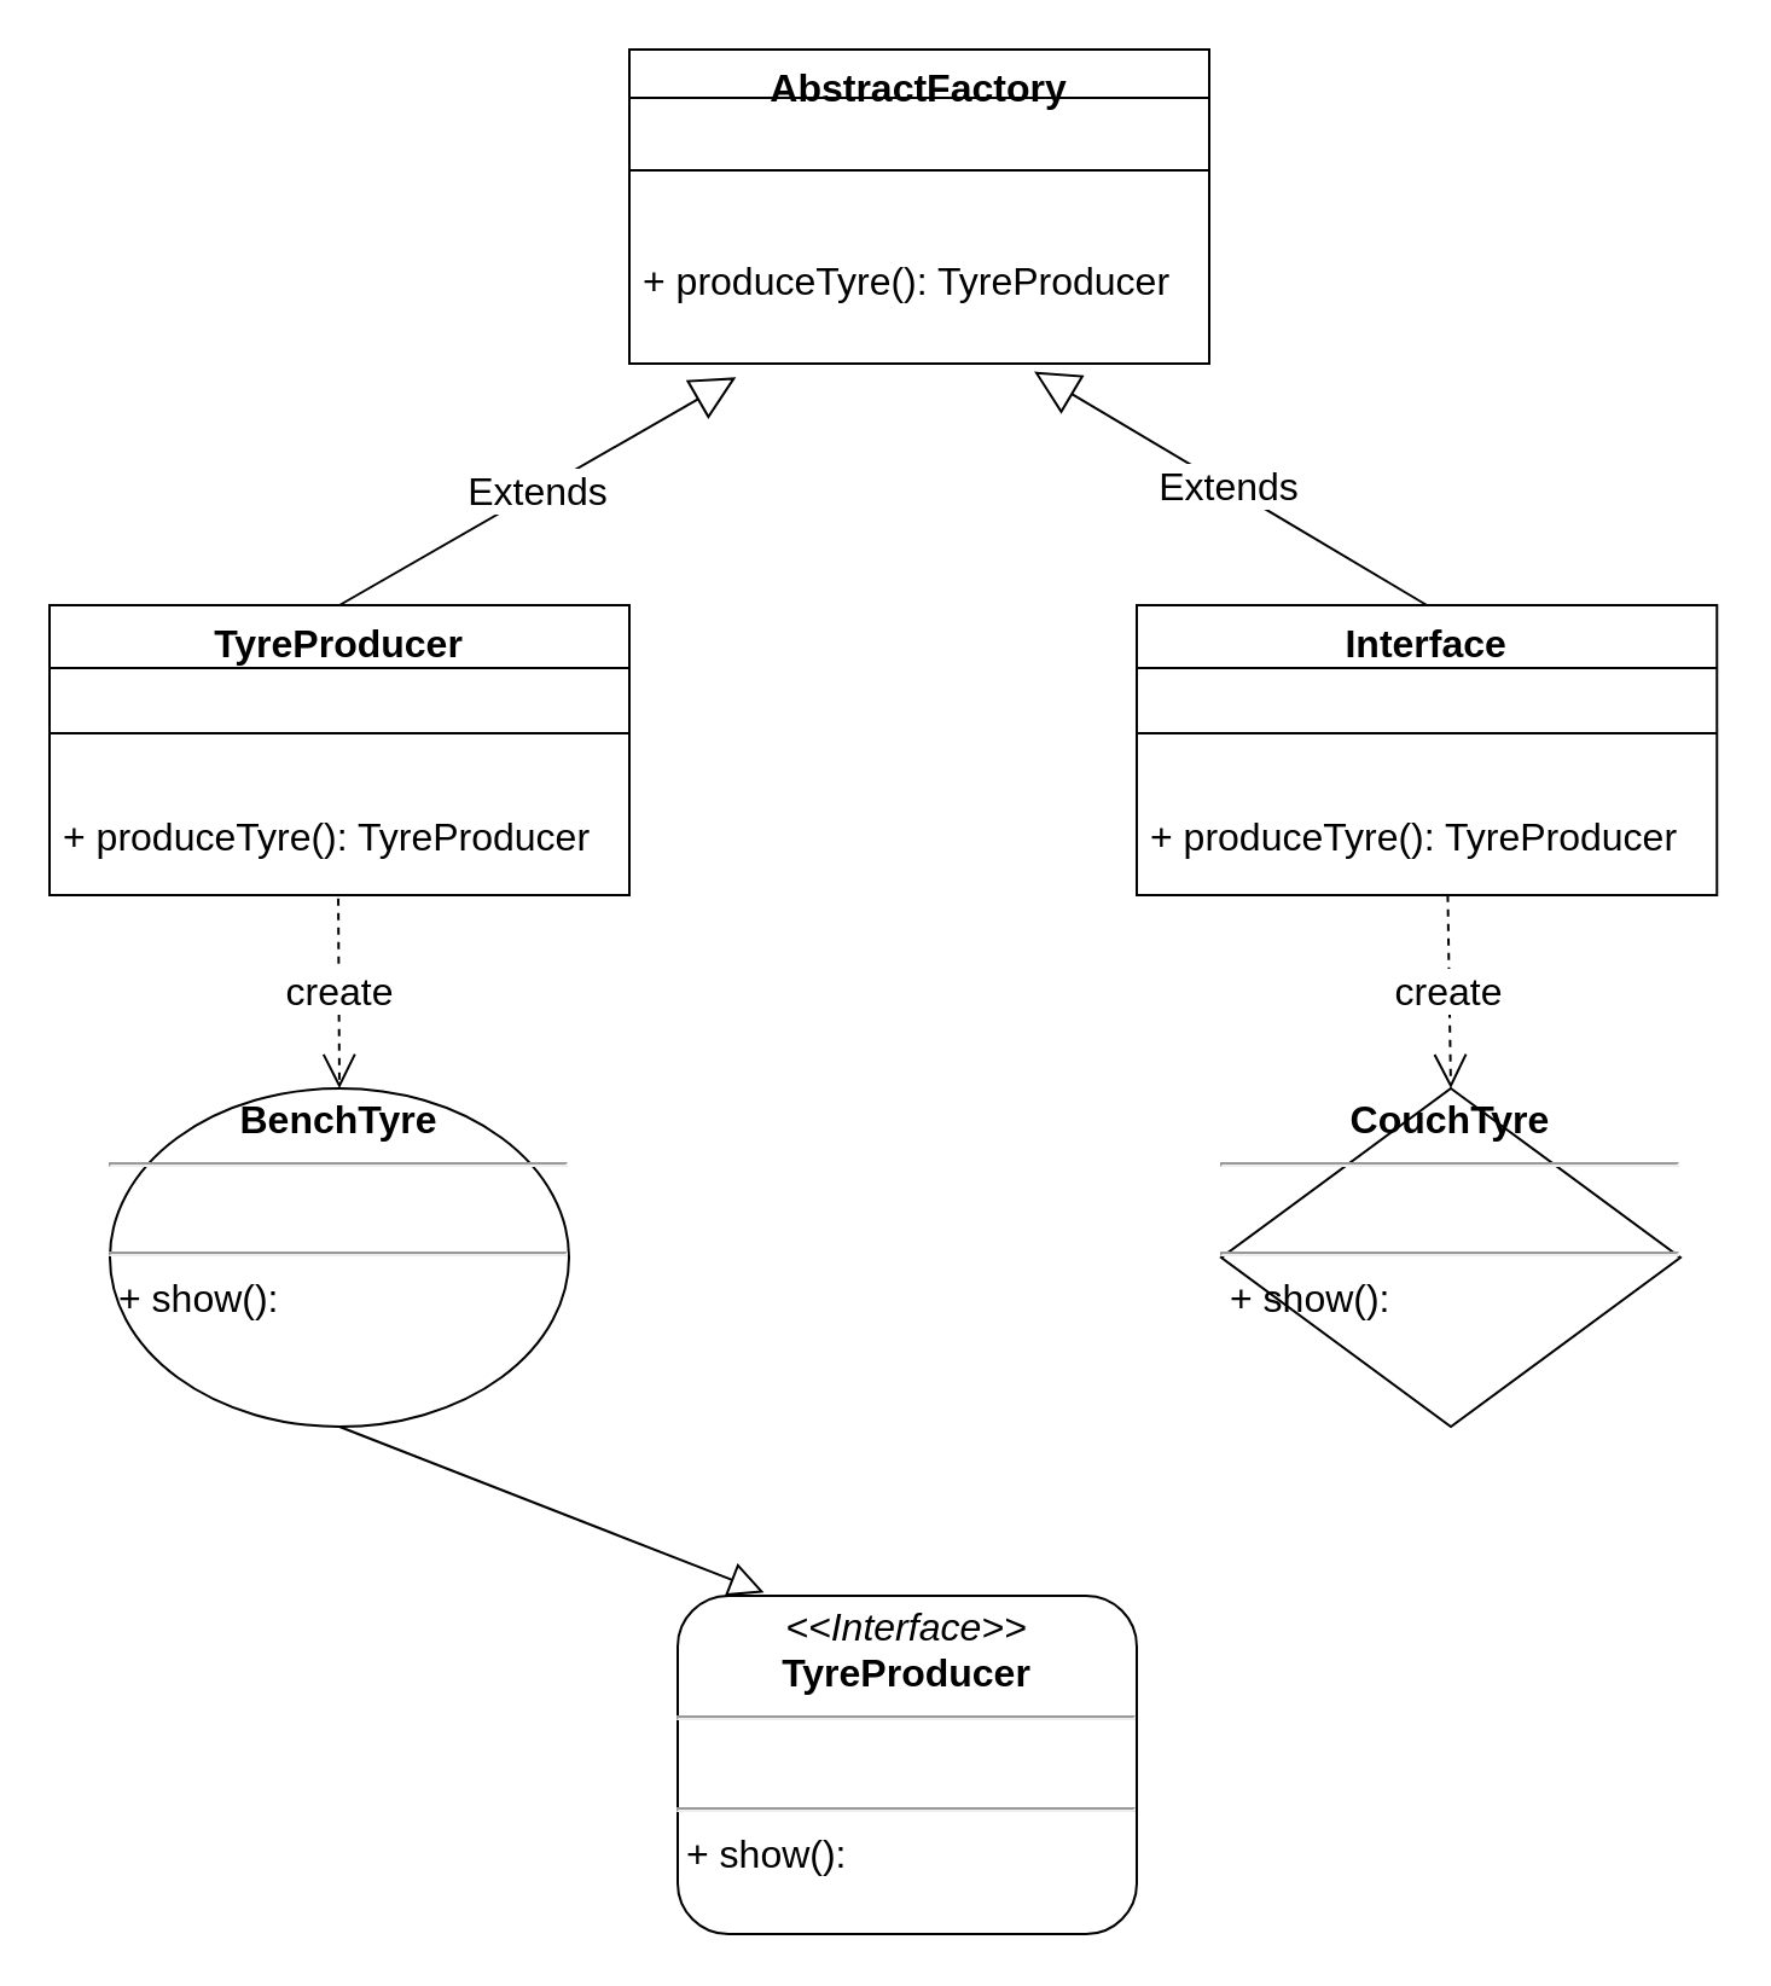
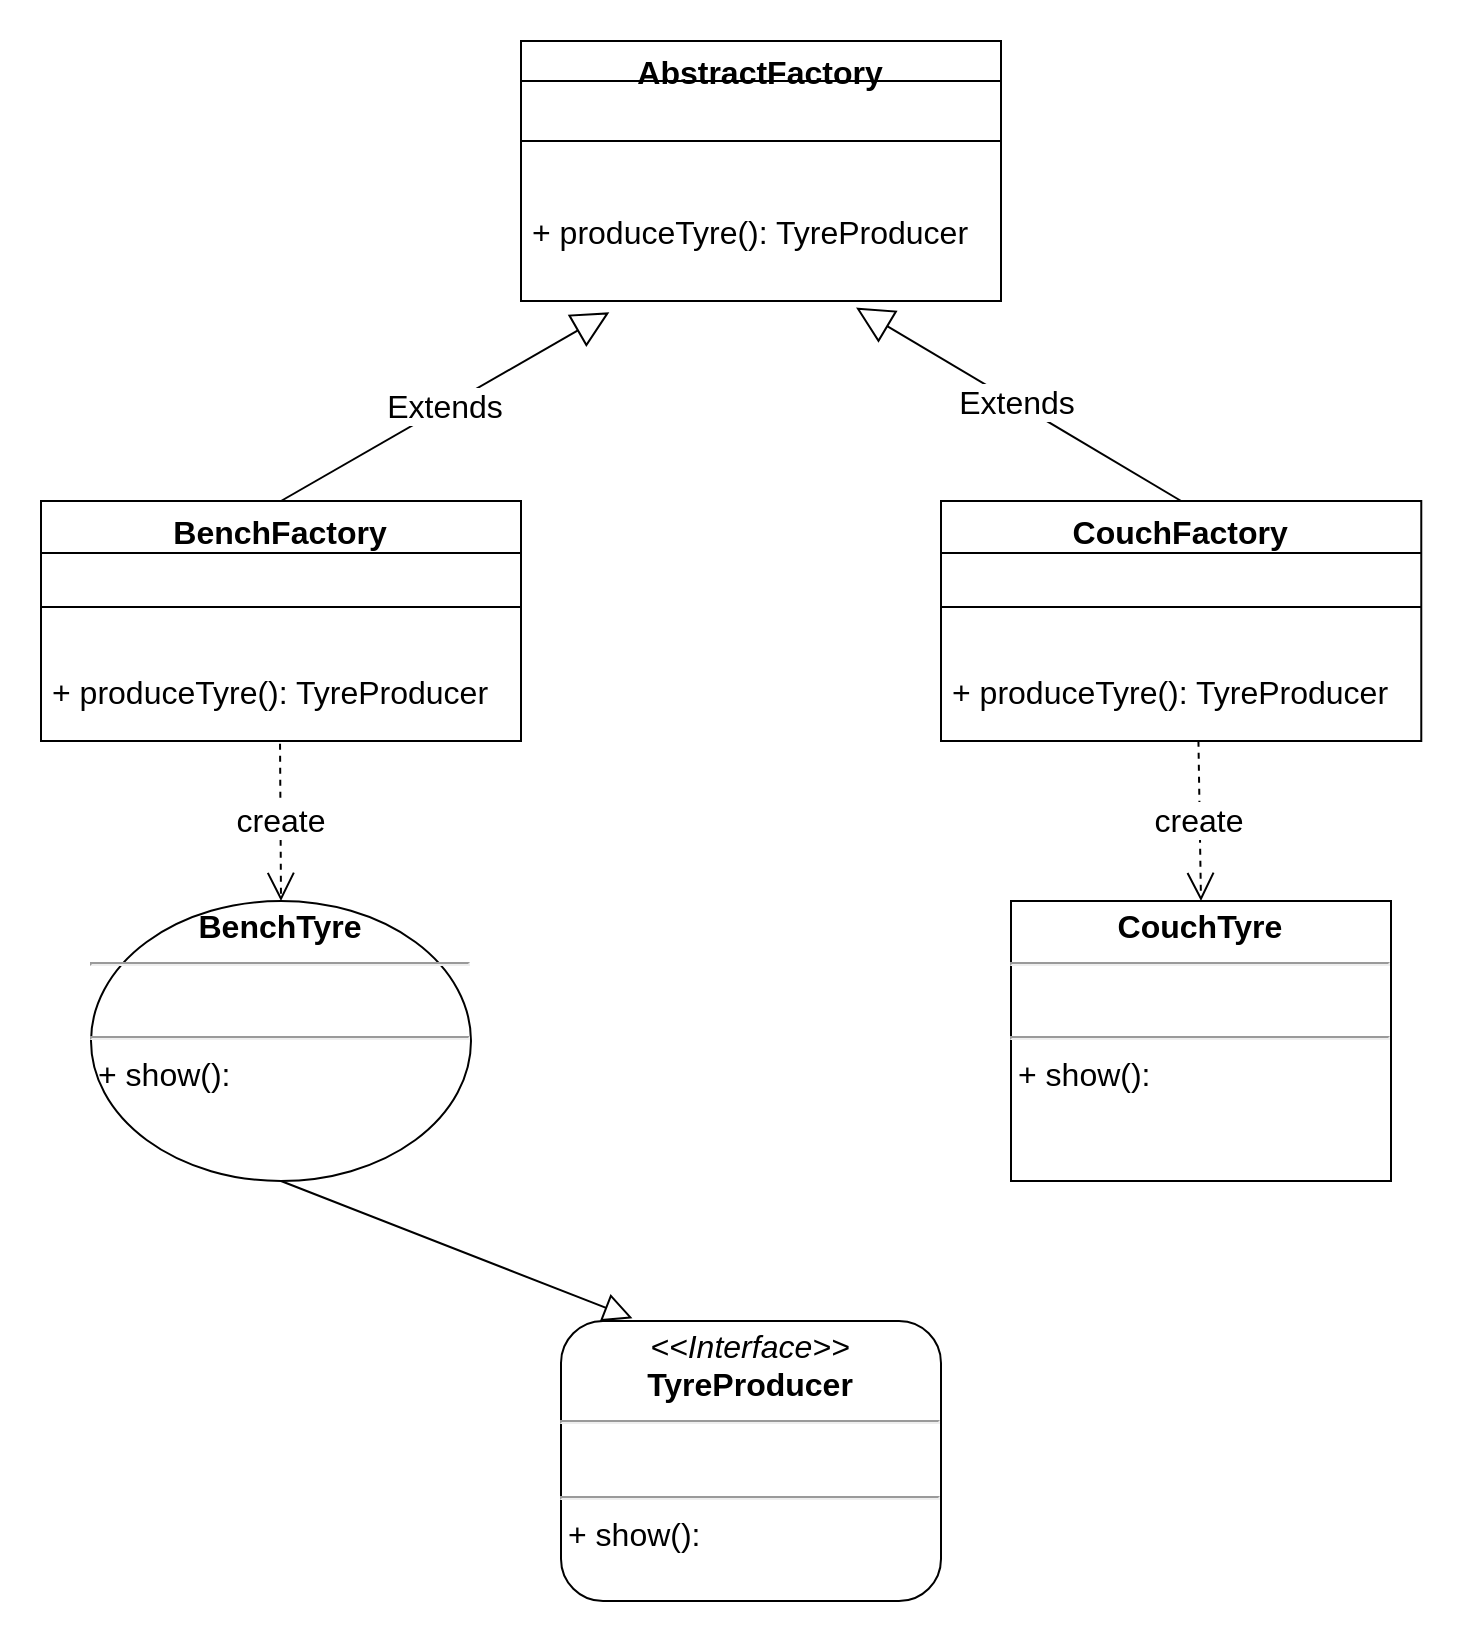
  <mxCell id="0" />
  <mxCell id="1" parent="0" />
  <mxCell id="2" value="&lt;p style=&quot;margin: 4px 0px 0px; text-align: center; font-size: 16px;&quot;&gt;&lt;i style=&quot;font-size: 16px;&quot;&gt;&amp;lt;&amp;lt;Interface&amp;gt;&amp;gt;&lt;/i&gt;&lt;br style=&quot;font-size: 16px;&quot;&gt;&lt;b style=&quot;font-size: 16px;&quot;&gt;TyreProducer&lt;/b&gt;&lt;/p&gt;&lt;hr style=&quot;font-size: 16px;&quot;&gt;&lt;p style=&quot;margin: 0px 0px 0px 4px; font-size: 16px;&quot;&gt;&lt;br style=&quot;font-size: 16px;&quot;&gt;&lt;/p&gt;&lt;hr style=&quot;font-size: 16px;&quot;&gt;&lt;p style=&quot;margin: 0px 0px 0px 4px; font-size: 16px;&quot;&gt;+ show():&amp;nbsp;&lt;br style=&quot;font-size: 16px;&quot;&gt;&lt;br style=&quot;font-size: 16px;&quot;&gt;&lt;/p&gt;" style="verticalAlign=top;align=left;overflow=fill;fontSize=16;fontFamily=Helvetica;html=1;rounded=1;" parent="1" vertex="1"><mxGeometry x="280" y="660" width="190" height="140" as="geometry" /></mxCell>
  <mxCell id="3" value="&lt;p style=&quot;margin: 4px 0px 0px ; text-align: center ; font-size: 16px&quot;&gt;&lt;b style=&quot;font-size: 16px&quot;&gt;BenchTyre&lt;/b&gt;&lt;/p&gt;&lt;hr style=&quot;font-size: 16px&quot;&gt;&lt;p style=&quot;margin: 0px 0px 0px 4px ; font-size: 16px&quot;&gt;&lt;br style=&quot;font-size: 16px&quot;&gt;&lt;/p&gt;&lt;hr style=&quot;font-size: 16px&quot;&gt;&lt;p style=&quot;margin: 0px 0px 0px 4px ; font-size: 16px&quot;&gt;+ show():&amp;nbsp;&lt;br style=&quot;font-size: 16px&quot;&gt;&lt;br style=&quot;font-size: 16px&quot;&gt;&lt;/p&gt;" style="ellipse;verticalAlign=top;align=left;overflow=fill;fontSize=16;fontFamily=Helvetica;html=1;" parent="1" vertex="1"><mxGeometry x="45" y="450" width="190" height="140" as="geometry" /></mxCell>
- <mxCell id="4" value="&lt;p style=&quot;margin: 4px 0px 0px ; text-align: center ; font-size: 16px&quot;&gt;&lt;b style=&quot;font-size: 16px&quot;&gt;CouchTyre&lt;/b&gt;&lt;/p&gt;&lt;hr style=&quot;font-size: 16px&quot;&gt;&lt;p style=&quot;margin: 0px 0px 0px 4px ; font-size: 16px&quot;&gt;&lt;br style=&quot;font-size: 16px&quot;&gt;&lt;/p&gt;&lt;hr style=&quot;font-size: 16px&quot;&gt;&lt;p style=&quot;margin: 0px 0px 0px 4px ; font-size: 16px&quot;&gt;+ show():&amp;nbsp;&lt;br style=&quot;font-size: 16px&quot;&gt;&lt;br style=&quot;font-size: 16px&quot;&gt;&lt;/p&gt;" style="rhombus;verticalAlign=top;align=left;overflow=fill;fontSize=16;fontFamily=Helvetica;html=1;" parent="1" vertex="1"><mxGeometry x="505" y="450" width="190" height="140" as="geometry" /></mxCell>
+ <mxCell id="4" value="&lt;p style=&quot;margin: 4px 0px 0px ; text-align: center ; font-size: 16px&quot;&gt;&lt;b style=&quot;font-size: 16px&quot;&gt;CouchTyre&lt;/b&gt;&lt;/p&gt;&lt;hr style=&quot;font-size: 16px&quot;&gt;&lt;p style=&quot;margin: 0px 0px 0px 4px ; font-size: 16px&quot;&gt;&lt;br style=&quot;font-size: 16px&quot;&gt;&lt;/p&gt;&lt;hr style=&quot;font-size: 16px&quot;&gt;&lt;p style=&quot;margin: 0px 0px 0px 4px ; font-size: 16px&quot;&gt;+ show():&amp;nbsp;&lt;br style=&quot;font-size: 16px&quot;&gt;&lt;br style=&quot;font-size: 16px&quot;&gt;&lt;/p&gt;" style="verticalAlign=top;align=left;overflow=fill;fontSize=16;fontFamily=Helvetica;html=1;" parent="1" vertex="1"><mxGeometry x="505" y="450" width="190" height="140" as="geometry" /></mxCell>
  <mxCell id="5" value="create" style="endArrow=open;endSize=12;dashed=1;html=1;entryX=0.5;entryY=0;entryDx=0;entryDy=0;exitX=0.498;exitY=1.033;exitDx=0;exitDy=0;exitPerimeter=0;fontSize=16;" parent="1" source="15" target="3" edge="1"><mxGeometry width="160" relative="1" as="geometry"><mxPoint x="-300" y="390" as="sourcePoint" /><mxPoint x="-140" y="390" as="targetPoint" /></mxGeometry></mxCell>
  <mxCell id="6" value="create" style="endArrow=open;endSize=12;dashed=1;html=1;entryX=0.5;entryY=0;entryDx=0;entryDy=0;exitX=0.536;exitY=0.997;exitDx=0;exitDy=0;exitPerimeter=0;fontSize=16;" parent="1" source="18" target="4" edge="1"><mxGeometry width="160" relative="1" as="geometry"><mxPoint x="790" y="410" as="sourcePoint" /><mxPoint x="950" y="410" as="targetPoint" /></mxGeometry></mxCell>
  <mxCell id="7" value="" style="endArrow=block;dashed=0;endFill=0;endSize=12;html=1;entryX=0.188;entryY=-0.01;entryDx=0;entryDy=0;entryPerimeter=0;exitX=0.5;exitY=1;exitDx=0;exitDy=0;fontSize=16;" parent="1" source="3" target="2" edge="1"><mxGeometry width="160" relative="1" as="geometry"><mxPoint x="-160" y="690" as="sourcePoint" /><mxPoint x="0" y="690" as="targetPoint" /></mxGeometry></mxCell>
  <mxCell id="8" value="Extends" style="endArrow=block;endSize=16;endFill=0;html=1;exitX=0.5;exitY=0;exitDx=0;exitDy=0;entryX=0.184;entryY=1.113;entryDx=0;entryDy=0;entryPerimeter=0;fontSize=16;" parent="1" source="13" target="12" edge="1"><mxGeometry width="160" relative="1" as="geometry"><mxPoint x="-90" y="170" as="sourcePoint" /><mxPoint x="300" y="230" as="targetPoint" /></mxGeometry></mxCell>
  <mxCell id="9" value="Extends" style="endArrow=block;endSize=16;endFill=0;html=1;exitX=0.5;exitY=0;exitDx=0;exitDy=0;entryX=0.698;entryY=1.066;entryDx=0;entryDy=0;entryPerimeter=0;fontSize=16;" parent="1" source="16" target="12" edge="1"><mxGeometry width="160" relative="1" as="geometry"><mxPoint x="570" y="190" as="sourcePoint" /><mxPoint x="730" y="190" as="targetPoint" /></mxGeometry></mxCell>
  <mxCell id="10" value="AbstractFactory" style="swimlane;fontStyle=1;align=center;verticalAlign=top;childLayout=stackLayout;horizontal=1;startSize=20;horizontalStack=0;resizeParent=1;resizeParentMax=0;resizeLast=0;collapsible=1;marginBottom=0;fontSize=16;" parent="1" vertex="1"><mxGeometry x="260" y="20" width="240" height="130" as="geometry"><mxRectangle x="120" y="60" width="100" height="26" as="alternateBounds" /></mxGeometry></mxCell>
  <mxCell id="11" value="" style="line;strokeWidth=1;fillColor=none;align=left;verticalAlign=middle;spacingTop=-1;spacingLeft=3;spacingRight=3;rotatable=0;labelPosition=right;points=[];portConstraint=eastwest;fontSize=16;" parent="10" vertex="1"><mxGeometry y="20" width="240" height="60" as="geometry" /></mxCell>
  <mxCell id="12" value="+ produceTyre(): TyreProducer" style="text;strokeColor=none;fillColor=none;align=left;verticalAlign=top;spacingLeft=4;spacingRight=4;overflow=hidden;rotatable=0;points=[[0,0.5],[1,0.5]];portConstraint=eastwest;fontSize=16;" parent="10" vertex="1"><mxGeometry y="80" width="240" height="50" as="geometry" /></mxCell>
- <mxCell id="13" value="TyreProducer" style="swimlane;fontStyle=1;align=center;verticalAlign=top;childLayout=stackLayout;horizontal=1;startSize=26;horizontalStack=0;resizeParent=1;resizeParentMax=0;resizeLast=0;collapsible=1;marginBottom=0;fontSize=16;" parent="1" vertex="1"><mxGeometry x="20" y="250" width="240" height="120" as="geometry" /></mxCell>
+ <mxCell id="13" value="BenchFactory" style="swimlane;fontStyle=1;align=center;verticalAlign=top;childLayout=stackLayout;horizontal=1;startSize=26;horizontalStack=0;resizeParent=1;resizeParentMax=0;resizeLast=0;collapsible=1;marginBottom=0;fontSize=16;" parent="1" vertex="1"><mxGeometry x="20" y="250" width="240" height="120" as="geometry" /></mxCell>
  <mxCell id="14" value="" style="line;strokeWidth=1;fillColor=none;align=left;verticalAlign=middle;spacingTop=-1;spacingLeft=3;spacingRight=3;rotatable=0;labelPosition=right;points=[];portConstraint=eastwest;fontSize=16;" parent="13" vertex="1"><mxGeometry y="26" width="240" height="54" as="geometry" /></mxCell>
  <mxCell id="15" value="+ produceTyre(): TyreProducer" style="text;strokeColor=none;fillColor=none;align=left;verticalAlign=top;spacingLeft=4;spacingRight=4;overflow=hidden;rotatable=0;points=[[0,0.5],[1,0.5]];portConstraint=eastwest;fontSize=16;" parent="13" vertex="1"><mxGeometry y="80" width="240" height="40" as="geometry" /></mxCell>
- <mxCell id="16" value="Interface" style="swimlane;fontStyle=1;align=center;verticalAlign=top;childLayout=stackLayout;horizontal=1;startSize=26;horizontalStack=0;resizeParent=1;resizeParentMax=0;resizeLast=0;collapsible=1;marginBottom=0;fontSize=16;" parent="1" vertex="1"><mxGeometry x="470" y="250" width="240.14" height="120" as="geometry" /></mxCell>
+ <mxCell id="16" value="CouchFactory" style="swimlane;fontStyle=1;align=center;verticalAlign=top;childLayout=stackLayout;horizontal=1;startSize=26;horizontalStack=0;resizeParent=1;resizeParentMax=0;resizeLast=0;collapsible=1;marginBottom=0;fontSize=16;" parent="1" vertex="1"><mxGeometry x="470" y="250" width="240.14" height="120" as="geometry" /></mxCell>
  <mxCell id="17" value="" style="line;strokeWidth=1;fillColor=none;align=left;verticalAlign=middle;spacingTop=-1;spacingLeft=3;spacingRight=3;rotatable=0;labelPosition=right;points=[];portConstraint=eastwest;fontSize=16;" parent="16" vertex="1"><mxGeometry y="26" width="240.14" height="54" as="geometry" /></mxCell>
  <mxCell id="18" value="+ produceTyre(): TyreProducer" style="text;strokeColor=none;fillColor=none;align=left;verticalAlign=top;spacingLeft=4;spacingRight=4;overflow=hidden;rotatable=0;points=[[0,0.5],[1,0.5]];portConstraint=eastwest;fontSize=16;" parent="16" vertex="1"><mxGeometry y="80" width="240.14" height="40" as="geometry" /></mxCell>
